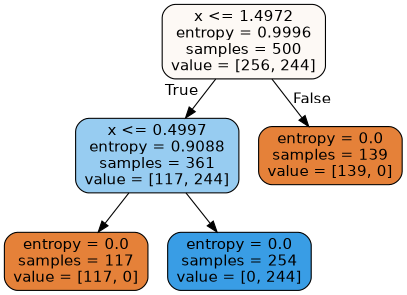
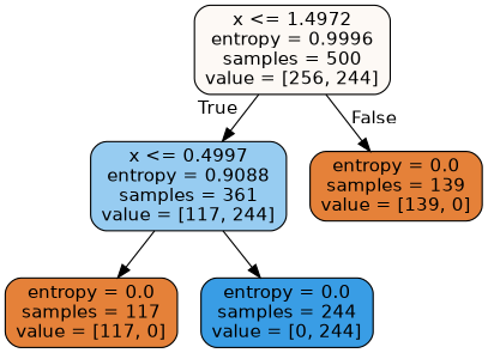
  digraph {
    node [color=black fillcolor="#e58139ff" fontname=helvetica shape=box style="filled, rounded"]
    edge [fontname=helvetica]
    n1 [fillcolor="#e581390c" label="x <= 1.4972\nentropy = 0.9996\nsamples = 500\nvalue = [256, 244]"]
    n2 [fillcolor="#399de585" label="x <= 0.4997\nentropy = 0.9088\nsamples = 361\nvalue = [117, 244]"]
    n3 [label="entropy = 0.0\nsamples = 139\nvalue = [139, 0]"]
    n4 [label="entropy = 0.0\nsamples = 117\nvalue = [117, 0]"]
-   n5 [fillcolor="#399de5ff" label="entropy = 0.0\nsamples = 254\nvalue = [0, 244]"]
+   n5 [fillcolor="#399de5ff" label="entropy = 0.0\nsamples = 244\nvalue = [0, 244]"]
    n1 -> n2 [headlabel=True labelangle=45 labeldistance=2.5]
    n1 -> n3 [headlabel=False labelangle=-45 labeldistance=2.5]
    n2 -> n4
    n2 -> n5
  }
